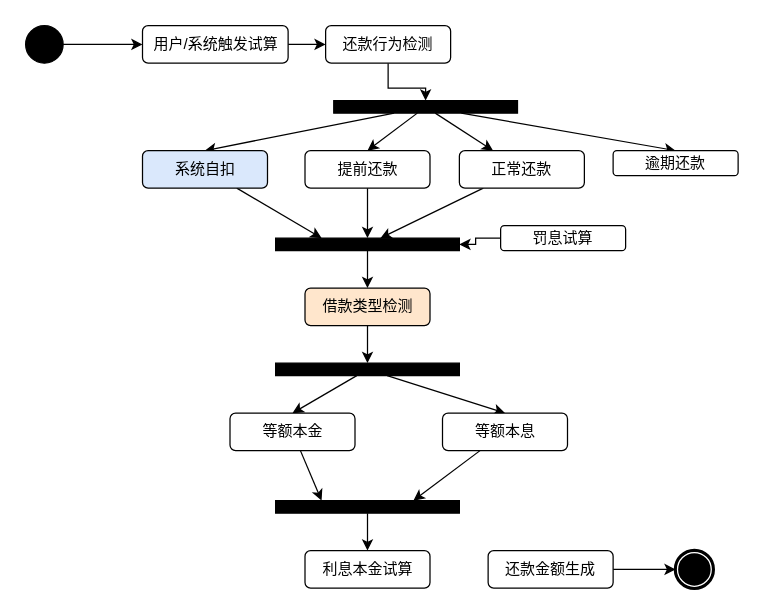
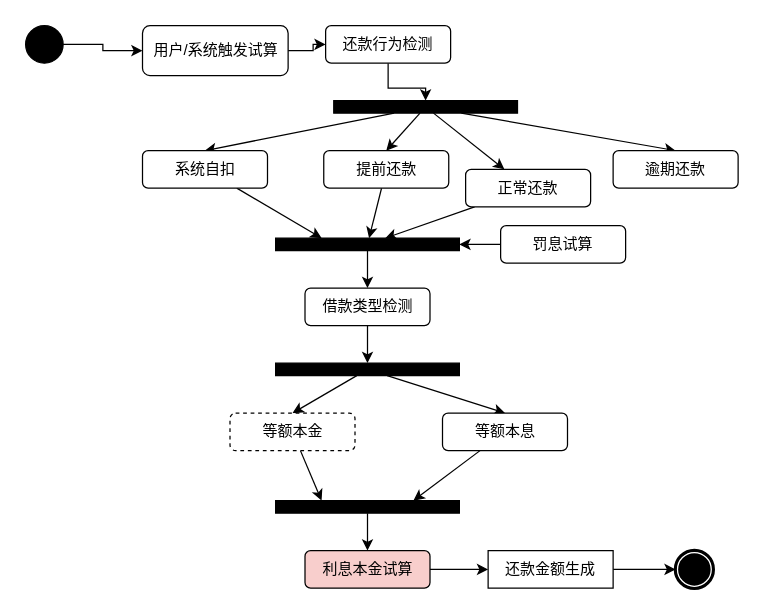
  <mxCell id="0" />
  <mxCell id="1" parent="0" />
  <mxCell id="2" value="" style="edgeStyle=orthogonalEdgeStyle;rounded=0;orthogonalLoop=1;jettySize=auto;html=1;" edge="1" parent="1" source="3" target="39"><mxGeometry relative="1" as="geometry" /></mxCell>
  <mxCell id="3" value="" style="ellipse;whiteSpace=wrap;html=1;rounded=0;shadow=0;comic=0;labelBackgroundColor=none;strokeWidth=1;fillColor=#000000;fontFamily=Verdana;fontSize=12;align=center;" parent="1" vertex="1"><mxGeometry x="20" y="20" width="30" height="30" as="geometry" /></mxCell>
  <mxCell id="4" style="edgeStyle=orthogonalEdgeStyle;rounded=0;orthogonalLoop=1;jettySize=auto;html=1;entryX=0.5;entryY=0;entryDx=0;entryDy=0;" parent="1" source="5" target="10" edge="1"><mxGeometry relative="1" as="geometry" /></mxCell>
  <mxCell id="5" value="还款行为检测" style="rounded=1;whiteSpace=wrap;html=1;" parent="1" vertex="1"><mxGeometry x="260" y="20" width="100" height="30" as="geometry" /></mxCell>
  <mxCell id="6" style="rounded=0;orthogonalLoop=1;jettySize=auto;html=1;entryX=0.5;entryY=0;entryDx=0;entryDy=0;" parent="1" source="10" target="12" edge="1"><mxGeometry relative="1" as="geometry" /></mxCell>
  <mxCell id="7" value="" style="rounded=0;orthogonalLoop=1;jettySize=auto;html=1;" parent="1" source="10" target="14" edge="1"><mxGeometry relative="1" as="geometry" /></mxCell>
  <mxCell id="8" style="rounded=0;orthogonalLoop=1;jettySize=auto;html=1;entryX=0.5;entryY=0;entryDx=0;entryDy=0;" parent="1" source="10" target="15" edge="1"><mxGeometry relative="1" as="geometry" /></mxCell>
  <mxCell id="9" style="rounded=0;orthogonalLoop=1;jettySize=auto;html=1;entryX=0.5;entryY=0;entryDx=0;entryDy=0;" edge="1" parent="1" source="10" target="21"><mxGeometry relative="1" as="geometry" /></mxCell>
  <mxCell id="10" value="" style="whiteSpace=wrap;html=1;rounded=0;shadow=0;comic=0;labelBackgroundColor=none;strokeWidth=1;fillColor=#000000;fontFamily=Verdana;fontSize=12;align=center;rotation=0;" parent="1" vertex="1"><mxGeometry x="266.5" y="80" width="147" height="10" as="geometry" /></mxCell>
  <mxCell id="11" value="" style="rounded=0;orthogonalLoop=1;jettySize=auto;html=1;" parent="1" source="12" target="19" edge="1"><mxGeometry relative="1" as="geometry" /></mxCell>
- <mxCell id="12" value="提前还款" style="rounded=1;whiteSpace=wrap;html=1;" parent="1" vertex="1"><mxGeometry x="243.5" y="120" width="100" height="30" as="geometry" /></mxCell>
+ <mxCell id="12" value="提前还款" style="rounded=1;whiteSpace=wrap;html=1;" parent="1" vertex="1"><mxGeometry x="258.5" y="120" width="100" height="30" as="geometry" /></mxCell>
  <mxCell id="13" value="" style="rounded=0;orthogonalLoop=1;jettySize=auto;html=1;" parent="1" source="14" target="19" edge="1"><mxGeometry relative="1" as="geometry" /></mxCell>
- <mxCell id="14" value="正常还款" style="rounded=1;whiteSpace=wrap;html=1;" parent="1" vertex="1"><mxGeometry x="367" y="120" width="100" height="30" as="geometry" /></mxCell>
- <mxCell id="15" value="逾期还款" style="rounded=1;whiteSpace=wrap;html=1;" parent="1" vertex="1"><mxGeometry x="490" y="120" width="100" height="20" as="geometry" /></mxCell>
+ <mxCell id="14" value="正常还款" style="rounded=1;whiteSpace=wrap;html=1;" parent="1" vertex="1"><mxGeometry x="372" y="135" width="100" height="30" as="geometry" /></mxCell>
+ <mxCell id="15" value="逾期还款" style="rounded=1;whiteSpace=wrap;html=1;" parent="1" vertex="1"><mxGeometry x="490" y="120" width="100" height="30" as="geometry" /></mxCell>
  <mxCell id="16" value="" style="edgeStyle=orthogonalEdgeStyle;rounded=0;orthogonalLoop=1;jettySize=auto;html=1;" parent="1" source="17" target="19" edge="1"><mxGeometry relative="1" as="geometry" /></mxCell>
- <mxCell id="17" value="罚息试算" style="rounded=1;whiteSpace=wrap;html=1;" parent="1" vertex="1"><mxGeometry x="400" y="180" width="100" height="20" as="geometry" /></mxCell>
+ <mxCell id="17" value="罚息试算" style="rounded=1;whiteSpace=wrap;html=1;" parent="1" vertex="1"><mxGeometry x="400" y="180" width="100" height="30" as="geometry" /></mxCell>
  <mxCell id="18" value="" style="edgeStyle=orthogonalEdgeStyle;rounded=0;orthogonalLoop=1;jettySize=auto;html=1;" parent="1" source="19" edge="1"><mxGeometry relative="1" as="geometry"><mxPoint x="293.5" y="230" as="targetPoint" /></mxGeometry></mxCell>
  <mxCell id="19" value="" style="whiteSpace=wrap;html=1;rounded=0;shadow=0;comic=0;labelBackgroundColor=none;strokeWidth=1;fillColor=#000000;fontFamily=Verdana;fontSize=12;align=center;rotation=0;" parent="1" vertex="1"><mxGeometry x="220" y="190" width="147" height="10" as="geometry" /></mxCell>
  <mxCell id="20" style="rounded=0;orthogonalLoop=1;jettySize=auto;html=1;entryX=0.25;entryY=0;entryDx=0;entryDy=0;" edge="1" parent="1" source="21" target="19"><mxGeometry relative="1" as="geometry" /></mxCell>
- <mxCell id="21" value="系统自扣" style="rounded=1;whiteSpace=wrap;html=1;fillColor=#dae8fc;" vertex="1" parent="1"><mxGeometry x="113.5" y="120" width="100" height="30" as="geometry" /></mxCell>
+ <mxCell id="21" value="系统自扣" style="rounded=1;whiteSpace=wrap;html=1;" vertex="1" parent="1"><mxGeometry x="113.5" y="120" width="100" height="30" as="geometry" /></mxCell>
  <mxCell id="22" value="" style="edgeStyle=orthogonalEdgeStyle;rounded=0;orthogonalLoop=1;jettySize=auto;html=1;" edge="1" parent="1" source="23" target="26"><mxGeometry relative="1" as="geometry" /></mxCell>
- <mxCell id="23" value="借款类型检测" style="rounded=1;whiteSpace=wrap;html=1;fillColor=#ffe6cc;" vertex="1" parent="1"><mxGeometry x="243.5" y="230" width="100" height="30" as="geometry" /></mxCell>
+ <mxCell id="23" value="借款类型检测" style="rounded=1;whiteSpace=wrap;html=1;" vertex="1" parent="1"><mxGeometry x="243.5" y="230" width="100" height="30" as="geometry" /></mxCell>
  <mxCell id="24" style="rounded=0;orthogonalLoop=1;jettySize=auto;html=1;entryX=0.5;entryY=0;entryDx=0;entryDy=0;" edge="1" parent="1" source="26" target="28"><mxGeometry relative="1" as="geometry" /></mxCell>
  <mxCell id="25" style="rounded=0;orthogonalLoop=1;jettySize=auto;html=1;entryX=0.5;entryY=0;entryDx=0;entryDy=0;" edge="1" parent="1" source="26" target="30"><mxGeometry relative="1" as="geometry" /></mxCell>
  <mxCell id="26" value="" style="whiteSpace=wrap;html=1;rounded=0;shadow=0;comic=0;labelBackgroundColor=none;strokeWidth=1;fillColor=#000000;fontFamily=Verdana;fontSize=12;align=center;rotation=0;" vertex="1" parent="1"><mxGeometry x="220" y="290" width="147" height="10" as="geometry" /></mxCell>
  <mxCell id="27" style="rounded=0;orthogonalLoop=1;jettySize=auto;html=1;entryX=0.25;entryY=0;entryDx=0;entryDy=0;" edge="1" parent="1" source="28" target="32"><mxGeometry relative="1" as="geometry" /></mxCell>
- <mxCell id="28" value="等额本金" style="rounded=1;whiteSpace=wrap;html=1;" vertex="1" parent="1"><mxGeometry x="183.5" y="330" width="100" height="30" as="geometry" /></mxCell>
+ <mxCell id="28" value="等额本金" style="rounded=1;whiteSpace=wrap;html=1;dashed=1;" vertex="1" parent="1"><mxGeometry x="183.5" y="330" width="100" height="30" as="geometry" /></mxCell>
  <mxCell id="29" style="rounded=0;orthogonalLoop=1;jettySize=auto;html=1;entryX=0.75;entryY=0;entryDx=0;entryDy=0;" edge="1" parent="1" source="30" target="32"><mxGeometry relative="1" as="geometry" /></mxCell>
  <mxCell id="30" value="等额本息" style="rounded=1;whiteSpace=wrap;html=1;" vertex="1" parent="1"><mxGeometry x="353.5" y="330" width="100" height="30" as="geometry" /></mxCell>
  <mxCell id="31" style="edgeStyle=orthogonalEdgeStyle;rounded=0;orthogonalLoop=1;jettySize=auto;html=1;exitX=0.5;exitY=1;exitDx=0;exitDy=0;" edge="1" parent="1" source="32" target="34"><mxGeometry relative="1" as="geometry" /></mxCell>
  <mxCell id="32" value="" style="whiteSpace=wrap;html=1;rounded=0;shadow=0;comic=0;labelBackgroundColor=none;strokeWidth=1;fillColor=#000000;fontFamily=Verdana;fontSize=12;align=center;rotation=0;" vertex="1" parent="1"><mxGeometry x="220" y="400" width="147" height="10" as="geometry" /></mxCell>
- <mxCell id="34" value="利息本金试算" style="rounded=1;whiteSpace=wrap;html=1;" vertex="1" parent="1"><mxGeometry x="243.5" y="440" width="100" height="30" as="geometry" /></mxCell>
+ <mxCell id="33" value="" style="edgeStyle=orthogonalEdgeStyle;rounded=0;orthogonalLoop=1;jettySize=auto;html=1;" edge="1" parent="1" source="34" target="36"><mxGeometry relative="1" as="geometry" /></mxCell>
+ <mxCell id="34" value="利息本金试算" style="rounded=1;whiteSpace=wrap;html=1;fillColor=#f8cecc;" vertex="1" parent="1"><mxGeometry x="243.5" y="440" width="100" height="30" as="geometry" /></mxCell>
  <mxCell id="35" value="" style="edgeStyle=orthogonalEdgeStyle;rounded=0;orthogonalLoop=1;jettySize=auto;html=1;" edge="1" parent="1" source="36" target="37"><mxGeometry relative="1" as="geometry" /></mxCell>
- <mxCell id="36" value="还款金额生成" style="rounded=1;whiteSpace=wrap;html=1;" vertex="1" parent="1"><mxGeometry x="390" y="440" width="100" height="30" as="geometry" /></mxCell>
+ <mxCell id="36" value="还款金额生成" style="whiteSpace=wrap;html=1;rounded=0;" vertex="1" parent="1"><mxGeometry x="390" y="440" width="100" height="30" as="geometry" /></mxCell>
  <mxCell id="37" value="" style="shape=mxgraph.bpmn.shape;html=1;verticalLabelPosition=bottom;labelBackgroundColor=#ffffff;verticalAlign=top;perimeter=ellipsePerimeter;outline=end;symbol=terminate;rounded=0;shadow=0;comic=0;strokeWidth=1;fontFamily=Verdana;fontSize=12;align=center;" vertex="1" parent="1"><mxGeometry x="540" y="440" width="30" height="30" as="geometry" /></mxCell>
  <mxCell id="38" value="" style="edgeStyle=orthogonalEdgeStyle;rounded=0;orthogonalLoop=1;jettySize=auto;html=1;" edge="1" parent="1" source="39" target="5"><mxGeometry relative="1" as="geometry" /></mxCell>
- <mxCell id="39" value="用户/系统触发试算" style="rounded=1;whiteSpace=wrap;html=1;" vertex="1" parent="1"><mxGeometry x="113.5" y="20" width="116.5" height="30" as="geometry" /></mxCell>
+ <mxCell id="39" value="用户/系统触发试算" style="rounded=1;whiteSpace=wrap;html=1;" vertex="1" parent="1"><mxGeometry x="113.5" y="20" width="116.5" height="40" as="geometry" /></mxCell>
